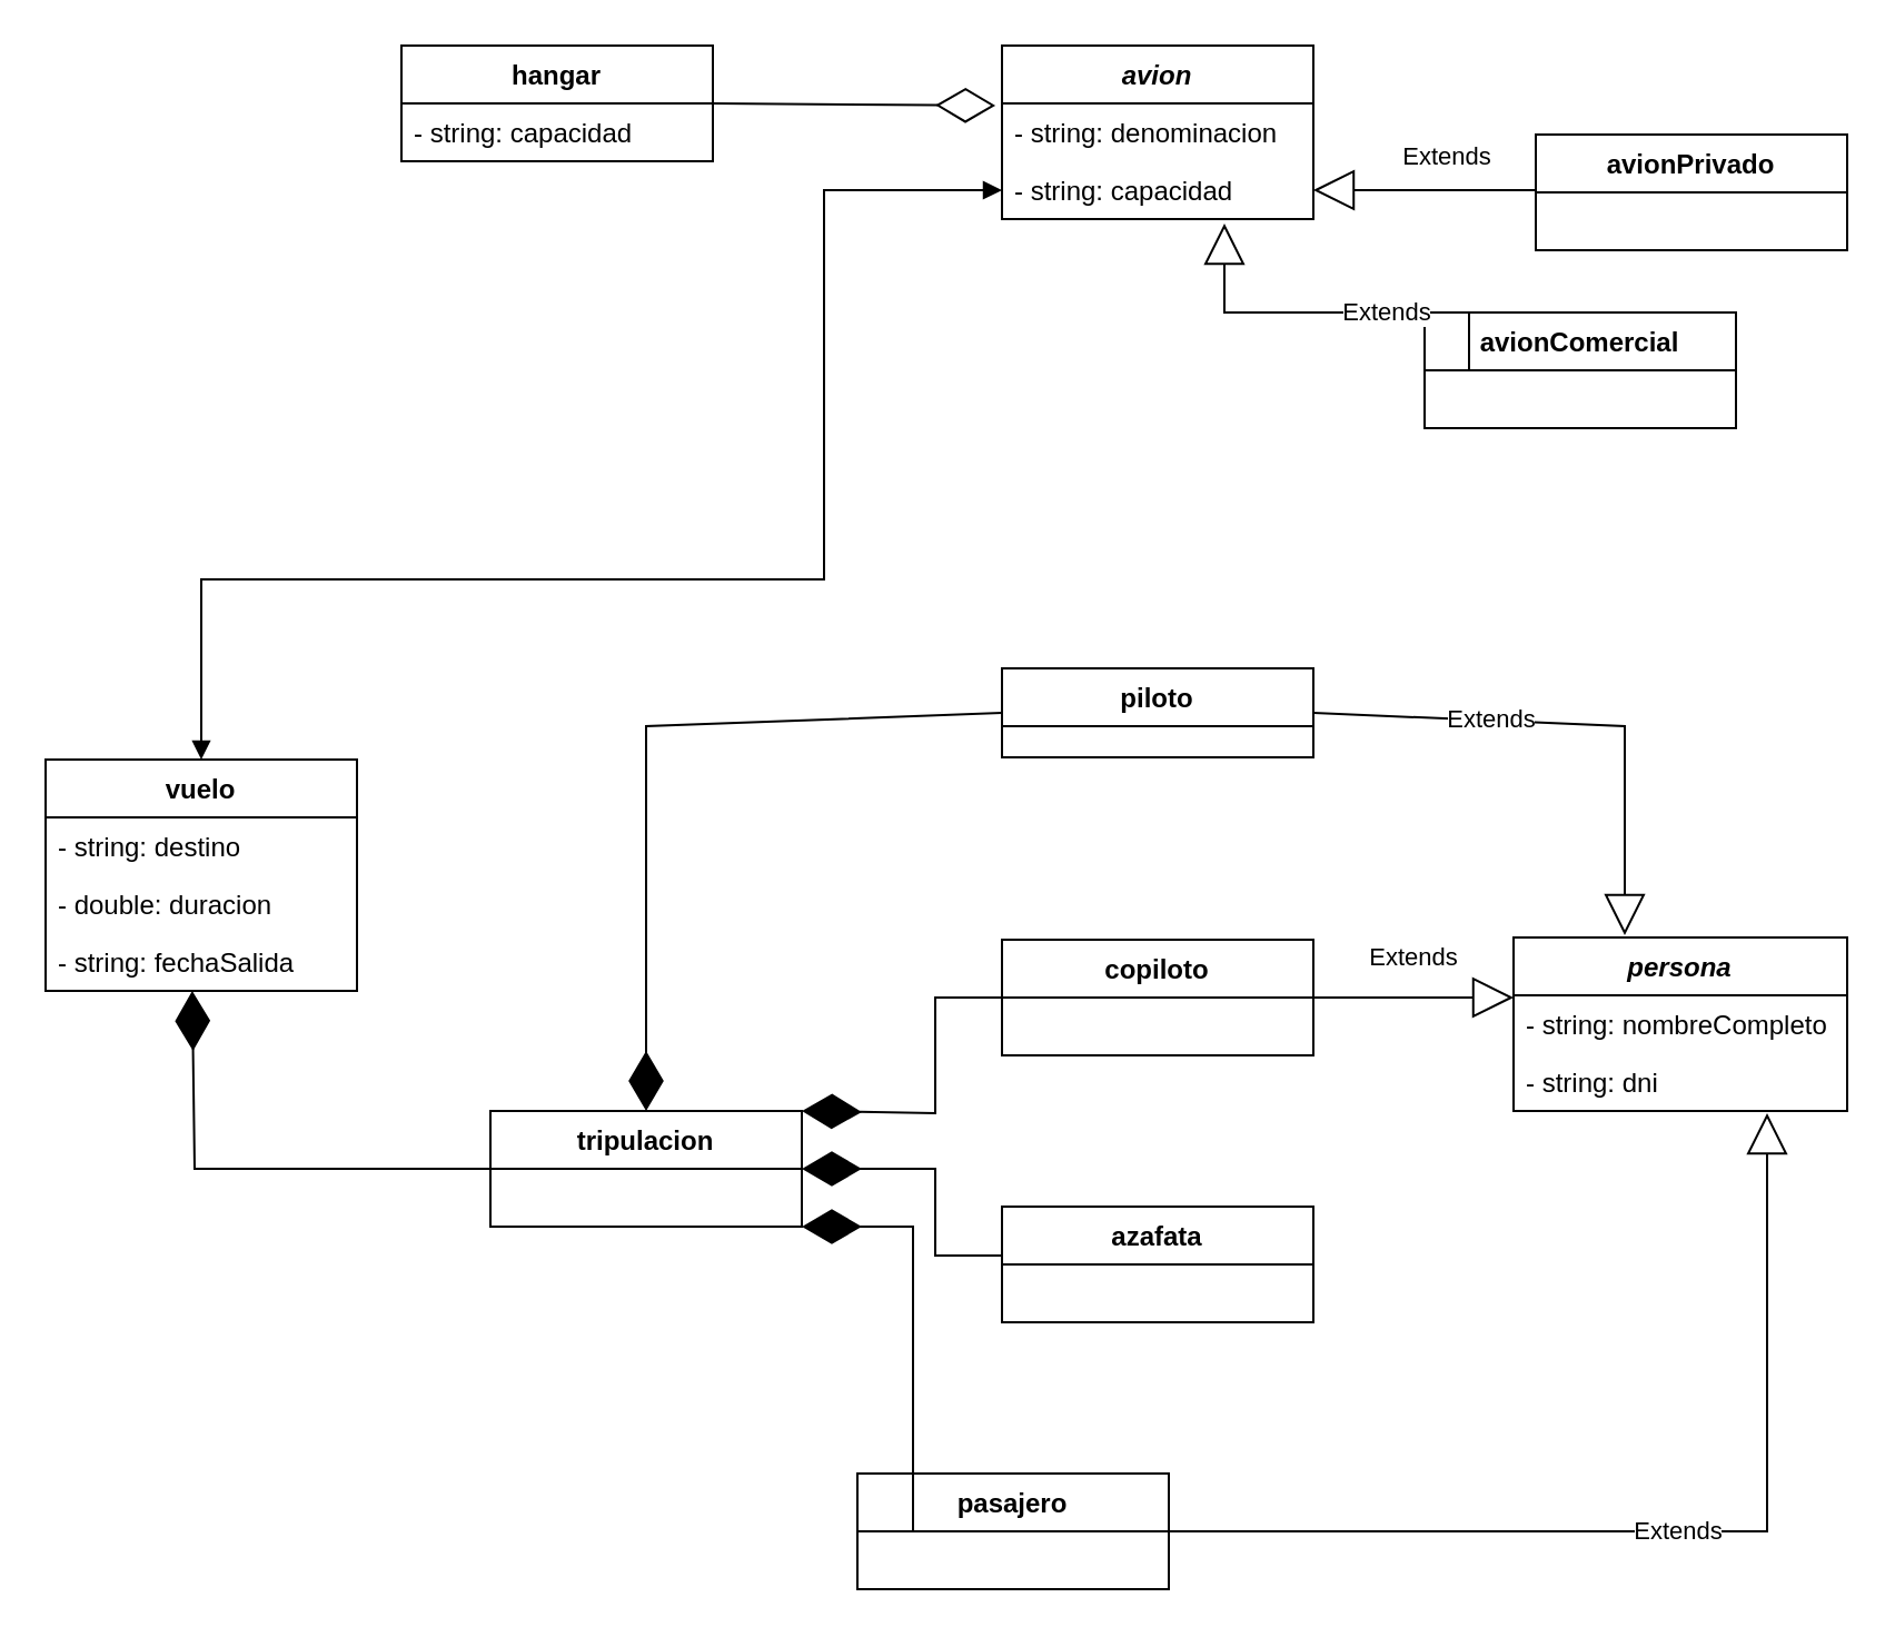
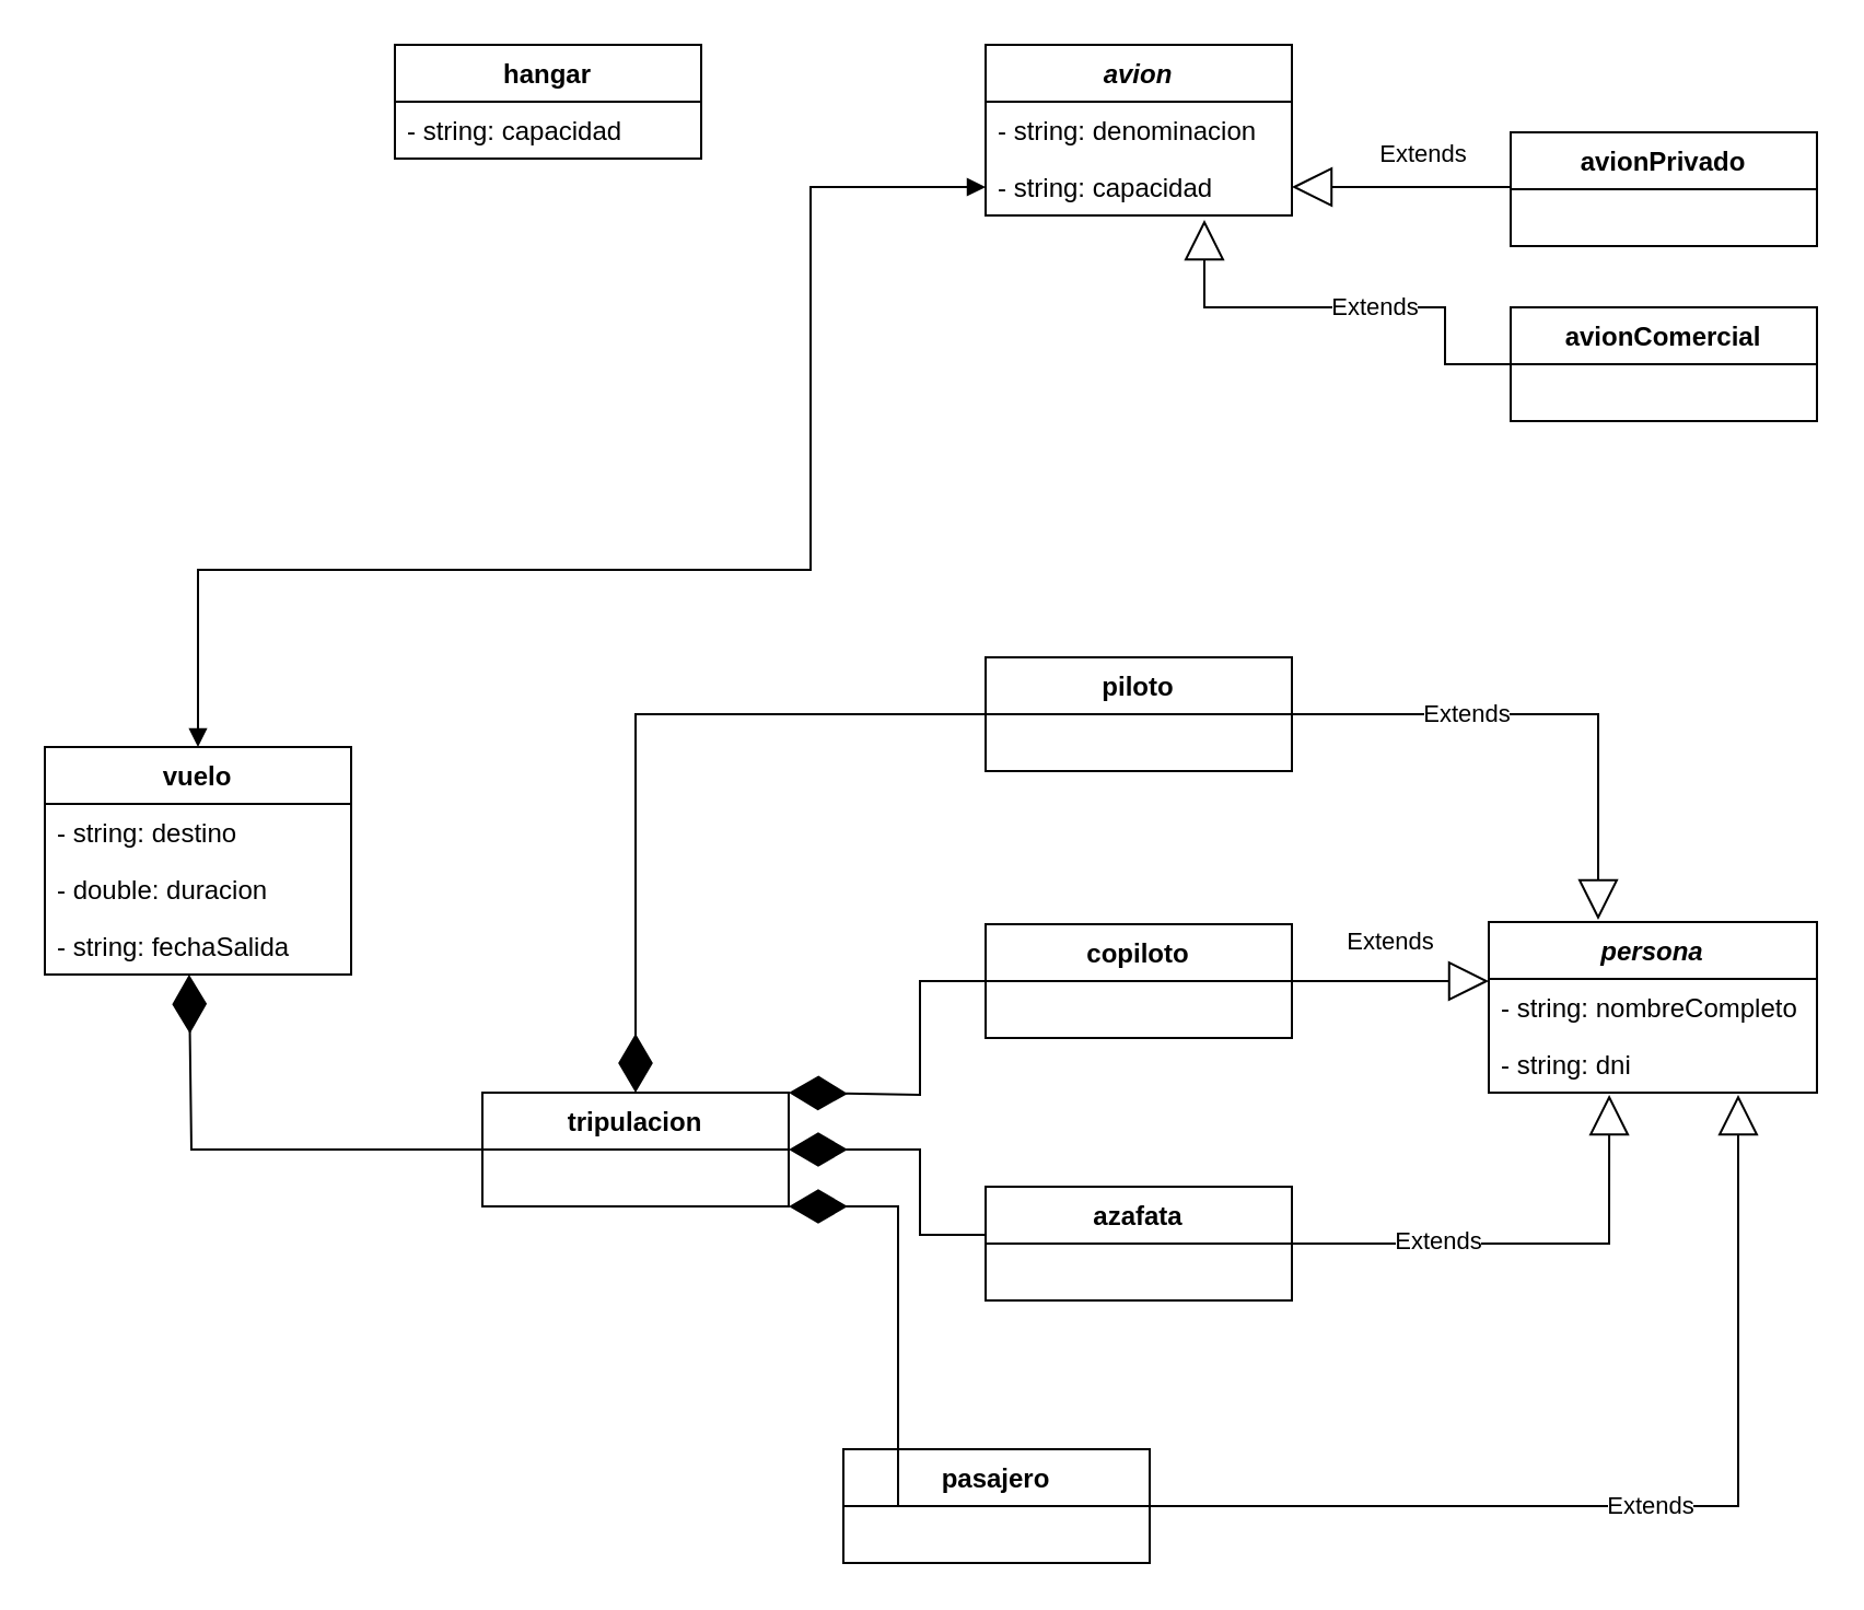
  <mxCell id="0" />
  <mxCell id="1" parent="0" />
  <mxCell id="2" value="avion" style="swimlane;fontStyle=3;childLayout=stackLayout;horizontal=1;startSize=26;fillColor=none;horizontalStack=0;resizeParent=1;resizeParentMax=0;resizeLast=0;collapsible=1;marginBottom=0;" vertex="1" parent="1"><mxGeometry x="450" width="140" height="78" as="geometry" y="20" /></mxCell>
  <mxCell id="3" value="- string: denominacion" style="text;strokeColor=none;fillColor=none;align=left;verticalAlign=top;spacingLeft=4;spacingRight=4;overflow=hidden;rotatable=0;points=[[0,0.5],[1,0.5]];portConstraint=eastwest;" vertex="1" parent="2"><mxGeometry y="26" width="140" height="26" as="geometry" /></mxCell>
  <mxCell id="4" value="- string: capacidad" style="text;strokeColor=none;fillColor=none;align=left;verticalAlign=top;spacingLeft=4;spacingRight=4;overflow=hidden;rotatable=0;points=[[0,0.5],[1,0.5]];portConstraint=eastwest;" vertex="1" parent="2"><mxGeometry y="52" width="140" height="26" as="geometry" /></mxCell>
  <mxCell id="5" value="persona" style="swimlane;fontStyle=3;childLayout=stackLayout;horizontal=1;startSize=26;fillColor=none;horizontalStack=0;resizeParent=1;resizeParentMax=0;resizeLast=0;collapsible=1;marginBottom=0;" vertex="1" parent="1"><mxGeometry x="680" y="421" width="150" height="78" as="geometry" /></mxCell>
  <mxCell id="6" value="- string: nombreCompleto" style="text;strokeColor=none;fillColor=none;align=left;verticalAlign=top;spacingLeft=4;spacingRight=4;overflow=hidden;rotatable=0;points=[[0,0.5],[1,0.5]];portConstraint=eastwest;" vertex="1" parent="5"><mxGeometry y="26" width="150" height="26" as="geometry" /></mxCell>
  <mxCell id="7" value="- string: dni" style="text;strokeColor=none;fillColor=none;align=left;verticalAlign=top;spacingLeft=4;spacingRight=4;overflow=hidden;rotatable=0;points=[[0,0.5],[1,0.5]];portConstraint=eastwest;" vertex="1" parent="5"><mxGeometry y="52" width="150" height="26" as="geometry" /></mxCell>
- <mxCell id="8" value="piloto" style="swimlane;fontStyle=1;childLayout=stackLayout;horizontal=1;startSize=26;fillColor=none;horizontalStack=0;resizeParent=1;resizeParentMax=0;resizeLast=0;collapsible=1;marginBottom=0;" vertex="1" parent="1"><mxGeometry x="450" y="300" width="140" height="40" as="geometry" /></mxCell>
+ <mxCell id="8" value="piloto" style="swimlane;fontStyle=1;childLayout=stackLayout;horizontal=1;startSize=26;fillColor=none;horizontalStack=0;resizeParent=1;resizeParentMax=0;resizeLast=0;collapsible=1;marginBottom=0;" vertex="1" parent="1"><mxGeometry x="450" y="300" width="140" height="52" as="geometry" /></mxCell>
  <mxCell id="9" value="copiloto" style="swimlane;fontStyle=1;childLayout=stackLayout;horizontal=1;startSize=26;fillColor=none;horizontalStack=0;resizeParent=1;resizeParentMax=0;resizeLast=0;collapsible=1;marginBottom=0;" vertex="1" parent="1"><mxGeometry x="450" y="422" width="140" height="52" as="geometry" /></mxCell>
  <mxCell id="10" value="azafata" style="swimlane;fontStyle=1;childLayout=stackLayout;horizontal=1;startSize=26;fillColor=none;horizontalStack=0;resizeParent=1;resizeParentMax=0;resizeLast=0;collapsible=1;marginBottom=0;" vertex="1" parent="1"><mxGeometry x="450" y="542" width="140" height="52" as="geometry" /></mxCell>
  <mxCell id="11" value="pasajero" style="swimlane;fontStyle=1;childLayout=stackLayout;horizontal=1;startSize=26;fillColor=none;horizontalStack=0;resizeParent=1;resizeParentMax=0;resizeLast=0;collapsible=1;marginBottom=0;" vertex="1" parent="1"><mxGeometry x="385" y="662" width="140" height="52" as="geometry" /></mxCell>
  <mxCell id="12" value="avionPrivado" style="swimlane;fontStyle=1;childLayout=stackLayout;horizontal=1;startSize=26;fillColor=none;horizontalStack=0;resizeParent=1;resizeParentMax=0;resizeLast=0;collapsible=1;marginBottom=0;" vertex="1" parent="1"><mxGeometry x="690" y="60" width="140" height="52" as="geometry" /></mxCell>
- <mxCell id="13" value="avionComercial" style="swimlane;fontStyle=1;childLayout=stackLayout;horizontal=1;startSize=26;fillColor=none;horizontalStack=0;resizeParent=1;resizeParentMax=0;resizeLast=0;collapsible=1;marginBottom=0;" vertex="1" parent="1"><mxGeometry x="640" y="140" width="140" height="52" as="geometry" /></mxCell>
+ <mxCell id="13" value="avionComercial" style="swimlane;fontStyle=1;childLayout=stackLayout;horizontal=1;startSize=26;fillColor=none;horizontalStack=0;resizeParent=1;resizeParentMax=0;resizeLast=0;collapsible=1;marginBottom=0;" vertex="1" parent="1"><mxGeometry x="690" y="140" width="140" height="52" as="geometry" /></mxCell>
  <mxCell id="14" value="vuelo" style="swimlane;fontStyle=1;childLayout=stackLayout;horizontal=1;startSize=26;fillColor=none;horizontalStack=0;resizeParent=1;resizeParentMax=0;resizeLast=0;collapsible=1;marginBottom=0;" vertex="1" parent="1"><mxGeometry x="20" y="341" width="140" height="104" as="geometry" /></mxCell>
  <mxCell id="15" value="- string: destino" style="text;strokeColor=none;fillColor=none;align=left;verticalAlign=top;spacingLeft=4;spacingRight=4;overflow=hidden;rotatable=0;points=[[0,0.5],[1,0.5]];portConstraint=eastwest;" vertex="1" parent="14"><mxGeometry y="26" width="140" height="26" as="geometry" /></mxCell>
  <mxCell id="16" value="- double: duracion" style="text;strokeColor=none;fillColor=none;align=left;verticalAlign=top;spacingLeft=4;spacingRight=4;overflow=hidden;rotatable=0;points=[[0,0.5],[1,0.5]];portConstraint=eastwest;" vertex="1" parent="14"><mxGeometry y="52" width="140" height="26" as="geometry" /></mxCell>
  <mxCell id="17" value="- string: fechaSalida" style="text;strokeColor=none;fillColor=none;align=left;verticalAlign=top;spacingLeft=4;spacingRight=4;overflow=hidden;rotatable=0;points=[[0,0.5],[1,0.5]];portConstraint=eastwest;" vertex="1" parent="14"><mxGeometry y="78" width="140" height="26" as="geometry" /></mxCell>
  <mxCell id="18" value="Extends" style="endArrow=block;endSize=16;endFill=0;html=1;rounded=0;exitX=0;exitY=0.5;exitDx=0;exitDy=0;" edge="1" parent="1" source="13"><mxGeometry x="-0.148" width="160" relative="1" as="geometry"><mxPoint x="620" y="230" as="sourcePoint" /><mxPoint x="550" y="100" as="targetPoint" /><Array as="points"><mxPoint x="660" y="166" /><mxPoint x="660" y="140" /><mxPoint x="550" y="140" /></Array><mxPoint as="offset" /></mxGeometry></mxCell>
  <mxCell id="19" value="Extends" style="endArrow=block;endSize=16;endFill=0;html=1;rounded=0;exitX=0;exitY=0.5;exitDx=0;exitDy=0;entryX=1;entryY=0.5;entryDx=0;entryDy=0;" edge="1" parent="1" target="4"><mxGeometry x="-0.2" y="-15" width="160" relative="1" as="geometry"><mxPoint x="690" y="85" as="sourcePoint" /><mxPoint x="600" y="60" as="targetPoint" /><mxPoint as="offset" /></mxGeometry></mxCell>
  <mxCell id="20" value="Extends" style="endArrow=block;endSize=16;endFill=0;html=1;rounded=0;exitX=1;exitY=0.5;exitDx=0;exitDy=0;" edge="1" parent="1" source="8"><mxGeometry x="-0.316" width="160" relative="1" as="geometry"><mxPoint x="420" y="367" as="sourcePoint" /><mxPoint x="730" y="420" as="targetPoint" /><Array as="points"><mxPoint x="730" y="326" /></Array><mxPoint as="offset" /></mxGeometry></mxCell>
  <mxCell id="21" value="Extends" style="endArrow=block;endSize=16;endFill=0;html=1;rounded=0;exitX=1;exitY=0.5;exitDx=0;exitDy=0;" edge="1" parent="1" source="9"><mxGeometry x="0.004" y="17" width="160" relative="1" as="geometry"><mxPoint x="490" y="375" as="sourcePoint" /><mxPoint x="680" y="448" as="targetPoint" /><mxPoint y="-1" as="offset" /></mxGeometry></mxCell>
+ <mxCell id="22" value="Extends" style="endArrow=block;endSize=16;endFill=0;html=1;rounded=0;exitX=1;exitY=0.5;exitDx=0;exitDy=0;entryX=0.367;entryY=1.038;entryDx=0;entryDy=0;entryPerimeter=0;" edge="1" parent="1" source="10" target="7"><mxGeometry x="-0.367" y="1" width="160" relative="1" as="geometry"><mxPoint x="490" y="458" as="sourcePoint" /><mxPoint x="728.15" y="527.002" as="targetPoint" /><Array as="points"><mxPoint x="735" y="568" /></Array><mxPoint as="offset" /></mxGeometry></mxCell>
  <mxCell id="23" value="Extends" style="endArrow=block;endSize=16;endFill=0;html=1;rounded=0;exitX=1;exitY=0.5;exitDx=0;exitDy=0;" edge="1" parent="1" source="11"><mxGeometry width="160" relative="1" as="geometry"><mxPoint x="629.02" y="674" as="sourcePoint" /><mxPoint x="794" y="500" as="targetPoint" /><Array as="points"><mxPoint x="794" y="688" /></Array></mxGeometry></mxCell>
  <mxCell id="24" value="hangar" style="swimlane;fontStyle=1;childLayout=stackLayout;horizontal=1;startSize=26;fillColor=none;horizontalStack=0;resizeParent=1;resizeParentMax=0;resizeLast=0;collapsible=1;marginBottom=0;" vertex="1" parent="1"><mxGeometry x="180" width="140" height="52" as="geometry" y="20" /></mxCell>
  <mxCell id="25" value="- string: capacidad" style="text;strokeColor=none;fillColor=none;align=left;verticalAlign=top;spacingLeft=4;spacingRight=4;overflow=hidden;rotatable=0;points=[[0,0.5],[1,0.5]];portConstraint=eastwest;" vertex="1" parent="24"><mxGeometry y="26" width="140" height="26" as="geometry" /></mxCell>
  <mxCell id="26" value="tripulacion" style="swimlane;fontStyle=1;childLayout=stackLayout;horizontal=1;startSize=26;fillColor=none;horizontalStack=0;resizeParent=1;resizeParentMax=0;resizeLast=0;collapsible=1;marginBottom=0;" vertex="1" parent="1"><mxGeometry x="220" y="499" width="140" height="52" as="geometry" /></mxCell>
  <mxCell id="27" value="" style="endArrow=diamondThin;endFill=1;endSize=24;html=1;rounded=0;entryX=0.471;entryY=1;entryDx=0;entryDy=0;entryPerimeter=0;exitX=0;exitY=0.5;exitDx=0;exitDy=0;" edge="1" parent="1" target="17"><mxGeometry width="160" relative="1" as="geometry"><mxPoint x="220" y="525" as="sourcePoint" /><mxPoint x="220" y="540" as="targetPoint" /><Array as="points"><mxPoint x="87" y="525" /></Array></mxGeometry></mxCell>
  <mxCell id="28" value="" style="endArrow=diamondThin;endFill=1;endSize=24;html=1;rounded=0;entryX=0.5;entryY=0;entryDx=0;entryDy=0;exitX=0;exitY=0.5;exitDx=0;exitDy=0;" edge="1" parent="1" source="8" target="26"><mxGeometry width="160" relative="1" as="geometry"><mxPoint x="433" y="376" as="sourcePoint" /><mxPoint x="300.06" y="300.004" as="targetPoint" /><Array as="points"><mxPoint x="290" y="326" /></Array></mxGeometry></mxCell>
  <mxCell id="29" value="" style="endArrow=diamondThin;endFill=1;endSize=24;html=1;rounded=0;entryX=1;entryY=0;entryDx=0;entryDy=0;exitX=0;exitY=0.5;exitDx=0;exitDy=0;" edge="1" parent="1" source="9" target="26"><mxGeometry width="160" relative="1" as="geometry"><mxPoint x="460" y="336" as="sourcePoint" /><mxPoint x="300" y="470" as="targetPoint" /><Array as="points"><mxPoint x="420" y="448" /><mxPoint x="420" y="500" /></Array></mxGeometry></mxCell>
  <mxCell id="30" value="" style="endArrow=diamondThin;endFill=1;endSize=24;html=1;rounded=0;entryX=1;entryY=0.5;entryDx=0;entryDy=0;exitX=0;exitY=0.25;exitDx=0;exitDy=0;" edge="1" parent="1"><mxGeometry width="160" relative="1" as="geometry"><mxPoint x="450" y="564" as="sourcePoint" /><mxPoint x="360" y="525" as="targetPoint" /><Array as="points"><mxPoint x="420" y="564" /><mxPoint x="420" y="525" /></Array></mxGeometry></mxCell>
  <mxCell id="31" value="" style="endArrow=diamondThin;endFill=1;endSize=24;html=1;rounded=0;entryX=1;entryY=0.5;entryDx=0;entryDy=0;exitX=0;exitY=0.5;exitDx=0;exitDy=0;" edge="1" parent="1" source="11"><mxGeometry width="160" relative="1" as="geometry"><mxPoint x="430" y="646" as="sourcePoint" /><mxPoint x="360" y="551" as="targetPoint" /><Array as="points"><mxPoint x="410" y="688" /><mxPoint x="410" y="551" /></Array></mxGeometry></mxCell>
  <mxCell id="32" value="" style="endArrow=block;startArrow=block;endFill=1;startFill=1;html=1;rounded=0;exitX=0.5;exitY=0;exitDx=0;exitDy=0;entryX=0;entryY=0.5;entryDx=0;entryDy=0;" edge="1" parent="1" source="14" target="4"><mxGeometry width="160" relative="1" as="geometry"><mxPoint x="120" y="240" as="sourcePoint" /><mxPoint x="450" y="111" as="targetPoint" /><Array as="points"><mxPoint x="90" y="260" /><mxPoint x="370" y="260" /><mxPoint x="370" y="85" /></Array></mxGeometry></mxCell>
- <mxCell id="33" value="" style="endArrow=diamondThin;endFill=0;endSize=24;html=1;rounded=0;exitX=1;exitY=0.5;exitDx=0;exitDy=0;entryX=-0.021;entryY=0.038;entryDx=0;entryDy=0;entryPerimeter=0;" edge="1" parent="1" source="24" target="3"><mxGeometry width="160" relative="1" as="geometry"><mxPoint x="340" y="60" as="sourcePoint" /><mxPoint x="420" y="50" as="targetPoint" /></mxGeometry></mxCell>
